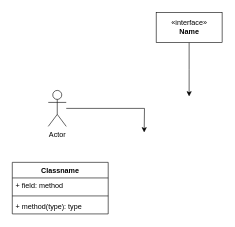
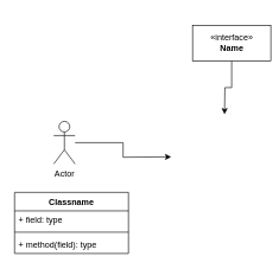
  <mxCell id="0" />
  <mxCell id="1" parent="0" />
  <mxCell id="2" style="edgeStyle=orthogonalEdgeStyle;rounded=0;orthogonalLoop=1;jettySize=auto;html=1;" edge="1" parent="1" source="3"><mxGeometry relative="1" as="geometry"><mxPoint x="240" y="220" as="targetPoint" /></mxGeometry></mxCell>
- <mxCell id="3" value="Actor" style="shape=umlActor;verticalLabelPosition=bottom;labelBackgroundColor=#ffffff;verticalAlign=top;html=1;" vertex="1" parent="1"><mxGeometry x="80" y="150" width="30" height="60" as="geometry" /></mxCell>
+ <mxCell id="3" value="Actor" style="shape=umlActor;verticalLabelPosition=bottom;labelBackgroundColor=#ffffff;verticalAlign=top;html=1;" vertex="1" parent="1"><mxGeometry x="75" y="170" width="30" height="60" as="geometry" /></mxCell>
  <mxCell id="4" style="edgeStyle=orthogonalEdgeStyle;rounded=0;orthogonalLoop=1;jettySize=auto;html=1;" edge="1" parent="1" source="5"><mxGeometry relative="1" as="geometry"><mxPoint x="315" y="160" as="targetPoint" /></mxGeometry></mxCell>
- <mxCell id="5" value="&amp;laquo;interface&amp;raquo;&lt;br&gt;&lt;b&gt;Name&lt;/b&gt;" style="html=1;" vertex="1" parent="1"><mxGeometry x="260" y="20" width="110" height="50" as="geometry" /></mxCell>
+ <mxCell id="5" value="&amp;laquo;interface&amp;raquo;&lt;br&gt;&lt;b&gt;Name&lt;/b&gt;" style="html=1;" vertex="1" parent="1"><mxGeometry x="270" y="35" width="110" height="50" as="geometry" /></mxCell>
  <mxCell id="6" value="Classname" style="swimlane;fontStyle=1;align=center;verticalAlign=top;childLayout=stackLayout;horizontal=1;startSize=26;horizontalStack=0;resizeParent=1;resizeParentMax=0;resizeLast=0;collapsible=1;marginBottom=0;" vertex="1" parent="1"><mxGeometry x="20" y="270" width="160" height="86" as="geometry" /></mxCell>
- <mxCell id="7" value="+ field: method" style="text;strokeColor=none;fillColor=none;align=left;verticalAlign=top;spacingLeft=4;spacingRight=4;overflow=hidden;rotatable=0;points=[[0,0.5],[1,0.5]];portConstraint=eastwest;" vertex="1" parent="6"><mxGeometry y="26" width="160" height="26" as="geometry" /></mxCell>
+ <mxCell id="7" value="+ field: type" style="text;strokeColor=none;fillColor=none;align=left;verticalAlign=top;spacingLeft=4;spacingRight=4;overflow=hidden;rotatable=0;points=[[0,0.5],[1,0.5]];portConstraint=eastwest;" vertex="1" parent="6"><mxGeometry y="26" width="160" height="26" as="geometry" /></mxCell>
  <mxCell id="8" value="" style="line;strokeWidth=1;fillColor=none;align=left;verticalAlign=middle;spacingTop=-1;spacingLeft=3;spacingRight=3;rotatable=0;labelPosition=right;points=[];portConstraint=eastwest;" vertex="1" parent="6"><mxGeometry y="52" width="160" height="8" as="geometry" /></mxCell>
- <mxCell id="9" value="+ method(type): type" style="text;strokeColor=none;fillColor=none;align=left;verticalAlign=top;spacingLeft=4;spacingRight=4;overflow=hidden;rotatable=0;points=[[0,0.5],[1,0.5]];portConstraint=eastwest;" vertex="1" parent="6"><mxGeometry y="60" width="160" height="26" as="geometry" /></mxCell>
+ <mxCell id="9" value="+ method(field): type" style="text;strokeColor=none;fillColor=none;align=left;verticalAlign=top;spacingLeft=4;spacingRight=4;overflow=hidden;rotatable=0;points=[[0,0.5],[1,0.5]];portConstraint=eastwest;" vertex="1" parent="6"><mxGeometry y="60" width="160" height="26" as="geometry" /></mxCell>
